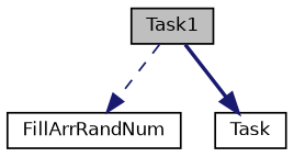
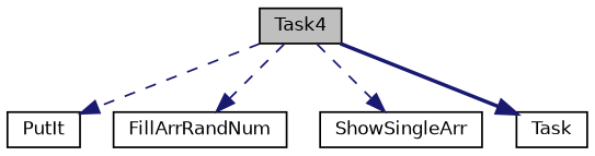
  digraph {
    rankdir=TB
    node [color=black fillcolor=white fontname=Helvetica fontsize=10 shape=record style=filled]
    edge [arrowhead=normal color=midnightblue fontname=Helvetica fontsize=10 labelfontname=Helvetica labelfontsize=10 style=dashed]
-   n1 [fillcolor=grey75 fontcolor=black height=0.2 label=Task1 width=0.4]
+   n1 [fillcolor=grey75 fontcolor=black height=0.2 label=Task4 width=0.4]
+   n2 [height=0.2 label=PutIt width=0.4]
    n3 [height=0.2 label=FillArrRandNum width=0.4]
+   n4 [height=0.2 label=ShowSingleArr width=0.4]
    n5 [height=0.2 label=Task width=0.4]
+   n1 -> n2
    n1 -> n3
+   n1 -> n4
    n1 -> n5 [style=bold]
  }
